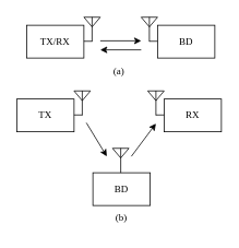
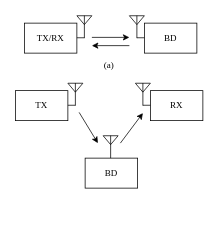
  <mxCell id="0" />
  <mxCell id="1" parent="0" />
  <mxCell id="2" value="" style="rounded=0;whiteSpace=wrap;html=1;" vertex="1" parent="1"><mxGeometry x="32" y="30" width="70" height="40" as="geometry" /></mxCell>
  <mxCell id="3" value="" style="rounded=0;whiteSpace=wrap;html=1;" vertex="1" parent="1"><mxGeometry x="192" y="30" width="70" height="40" as="geometry" /></mxCell>
  <mxCell id="4" value="" style="rounded=0;whiteSpace=wrap;html=1;" vertex="1" parent="1"><mxGeometry x="20" y="120" width="70" height="40" as="geometry" /></mxCell>
  <mxCell id="5" value="" style="rounded=0;whiteSpace=wrap;html=1;" vertex="1" parent="1"><mxGeometry x="200" y="120" width="70" height="40" as="geometry" /></mxCell>
  <mxCell id="6" value="" style="endArrow=none;html=1;rounded=0;" edge="1" parent="1"><mxGeometry width="50" height="50" relative="1" as="geometry"><mxPoint x="112" y="49.5" as="sourcePoint" /><mxPoint x="102" y="49.5" as="targetPoint" /></mxGeometry></mxCell>
  <mxCell id="7" value="" style="verticalLabelPosition=bottom;shadow=0;dashed=0;align=center;html=1;verticalAlign=top;shape=mxgraph.electrical.radio.aerial_-_antenna_2;" vertex="1" parent="1"><mxGeometry x="102" y="20" width="20" height="30" as="geometry" /></mxCell>
  <mxCell id="8" value="" style="endArrow=none;html=1;rounded=0;" edge="1" parent="1"><mxGeometry width="50" height="50" relative="1" as="geometry"><mxPoint x="192" y="49.5" as="sourcePoint" /><mxPoint x="182" y="49.5" as="targetPoint" /></mxGeometry></mxCell>
  <mxCell id="9" value="" style="endArrow=none;html=1;rounded=0;" edge="1" parent="1"><mxGeometry width="50" height="50" relative="1" as="geometry"><mxPoint x="100" y="139.5" as="sourcePoint" /><mxPoint x="90" y="139.5" as="targetPoint" /></mxGeometry></mxCell>
  <mxCell id="10" value="" style="endArrow=none;html=1;rounded=0;" edge="1" parent="1"><mxGeometry width="50" height="50" relative="1" as="geometry"><mxPoint x="200" y="139.5" as="sourcePoint" /><mxPoint x="190" y="139.5" as="targetPoint" /></mxGeometry></mxCell>
  <mxCell id="11" value="" style="verticalLabelPosition=bottom;shadow=0;dashed=0;align=center;html=1;verticalAlign=top;shape=mxgraph.electrical.radio.aerial_-_antenna_2;" vertex="1" parent="1"><mxGeometry x="172" y="20" width="20" height="30" as="geometry" /></mxCell>
  <mxCell id="12" value="" style="verticalLabelPosition=bottom;shadow=0;dashed=0;align=center;html=1;verticalAlign=top;shape=mxgraph.electrical.radio.aerial_-_antenna_2;" vertex="1" parent="1"><mxGeometry x="180" y="110" width="20" height="30" as="geometry" /></mxCell>
  <mxCell id="13" value="" style="verticalLabelPosition=bottom;shadow=0;dashed=0;align=center;html=1;verticalAlign=top;shape=mxgraph.electrical.radio.aerial_-_antenna_2;" vertex="1" parent="1"><mxGeometry x="90" y="110" width="20" height="30" as="geometry" /></mxCell>
  <mxCell id="14" value="" style="endArrow=classic;html=1;rounded=0;" edge="1" parent="1"><mxGeometry width="50" height="50" relative="1" as="geometry"><mxPoint x="122" y="49" as="sourcePoint" /><mxPoint x="172" y="49" as="targetPoint" /></mxGeometry></mxCell>
  <mxCell id="15" value="" style="endArrow=classic;html=1;rounded=0;" edge="1" parent="1"><mxGeometry width="50" height="50" relative="1" as="geometry"><mxPoint x="172" y="60" as="sourcePoint" /><mxPoint x="122" y="60" as="targetPoint" /></mxGeometry></mxCell>
  <mxCell id="16" value="" style="rounded=0;whiteSpace=wrap;html=1;" vertex="1" parent="1"><mxGeometry x="113" y="210" width="70" height="40" as="geometry" /></mxCell>
  <mxCell id="17" value="" style="verticalLabelPosition=bottom;shadow=0;dashed=0;align=center;html=1;verticalAlign=top;shape=mxgraph.electrical.radio.aerial_-_antenna_2;" vertex="1" parent="1"><mxGeometry x="137" y="180" width="20" height="30" as="geometry" /></mxCell>
  <mxCell id="18" value="" style="endArrow=classic;html=1;rounded=0;" edge="1" parent="1"><mxGeometry width="50" height="50" relative="1" as="geometry"><mxPoint x="105" y="149" as="sourcePoint" /><mxPoint x="130" y="190" as="targetPoint" /></mxGeometry></mxCell>
  <mxCell id="19" value="" style="endArrow=classic;html=1;rounded=0;" edge="1" parent="1"><mxGeometry width="50" height="50" relative="1" as="geometry"><mxPoint x="160" y="190" as="sourcePoint" /><mxPoint x="190" y="150" as="targetPoint" /></mxGeometry></mxCell>
  <mxCell id="20" value="&lt;font face=&quot;Times New Roman&quot;&gt;TX/RX&lt;/font&gt;" style="text;html=1;strokeColor=none;fillColor=none;align=center;verticalAlign=middle;whiteSpace=wrap;rounded=0;" vertex="1" parent="1"><mxGeometry x="37" y="35" width="60" height="30" as="geometry" /></mxCell>
  <mxCell id="21" value="&lt;font face=&quot;Times New Roman&quot;&gt;TX&lt;/font&gt;" style="text;html=1;strokeColor=none;fillColor=none;align=center;verticalAlign=middle;whiteSpace=wrap;rounded=0;" vertex="1" parent="1"><mxGeometry x="25" y="125" width="60" height="30" as="geometry" /></mxCell>
  <mxCell id="22" value="&lt;font face=&quot;Times New Roman&quot;&gt;RX&lt;/font&gt;" style="text;html=1;strokeColor=none;fillColor=none;align=center;verticalAlign=middle;whiteSpace=wrap;rounded=0;" vertex="1" parent="1"><mxGeometry x="205" y="125" width="60" height="30" as="geometry" /></mxCell>
  <mxCell id="23" value="&lt;font face=&quot;Times New Roman&quot;&gt;BD&lt;/font&gt;" style="text;html=1;strokeColor=none;fillColor=none;align=center;verticalAlign=middle;whiteSpace=wrap;rounded=0;" vertex="1" parent="1"><mxGeometry x="118" y="215" width="60" height="30" as="geometry" /></mxCell>
  <mxCell id="24" value="&lt;font face=&quot;Times New Roman&quot;&gt;BD&lt;/font&gt;" style="text;html=1;strokeColor=none;fillColor=none;align=center;verticalAlign=middle;whiteSpace=wrap;rounded=0;" vertex="1" parent="1"><mxGeometry x="197" y="35" width="60" height="30" as="geometry" /></mxCell>
  <mxCell id="25" value="(a)" style="text;html=1;strokeColor=none;fillColor=none;align=center;verticalAlign=middle;whiteSpace=wrap;rounded=0;fontFamily=Times New Roman;" vertex="1" parent="1"><mxGeometry x="115" y="71" width="60" height="30" as="geometry" /></mxCell>
- <mxCell id="26" value="(b)" style="text;html=1;strokeColor=none;fillColor=none;align=center;verticalAlign=middle;whiteSpace=wrap;rounded=0;fontFamily=Times New Roman;" vertex="1" parent="1"><mxGeometry x="118" y="250" width="60" height="30" as="geometry" /></mxCell>
